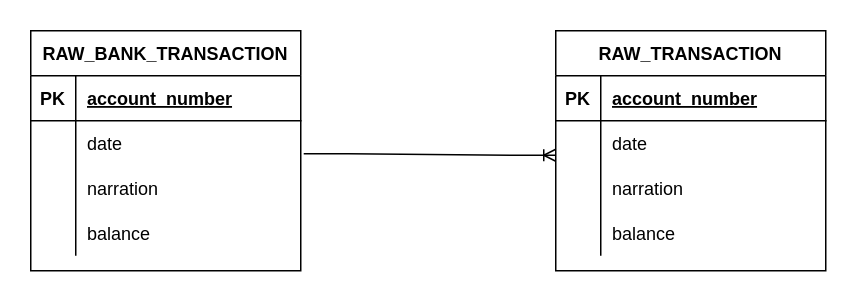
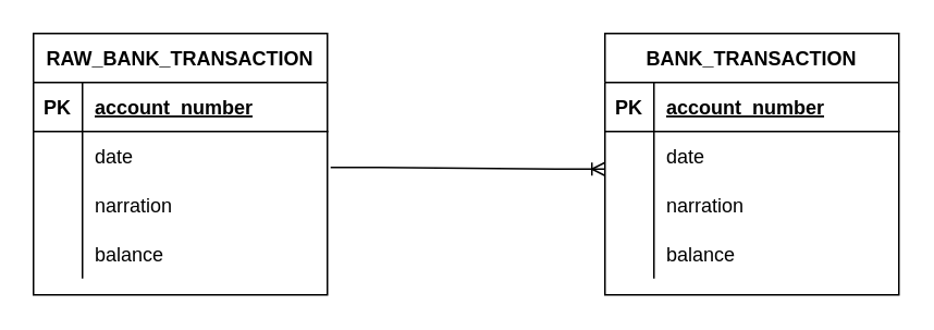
  <mxCell id="0" />
  <mxCell id="1" parent="0" />
  <mxCell id="2" value="RAW_BANK_TRANSACTION" style="shape=table;startSize=30;container=1;collapsible=1;childLayout=tableLayout;fixedRows=1;rowLines=0;fontStyle=1;align=center;resizeLast=1;" vertex="1" parent="1"><mxGeometry x="20" y="20" width="180" height="160" as="geometry" /></mxCell>
  <mxCell id="3" value="" style="shape=tableRow;horizontal=0;startSize=0;swimlaneHead=0;swimlaneBody=0;fillColor=none;collapsible=0;dropTarget=0;points=[[0,0.5],[1,0.5]];portConstraint=eastwest;top=0;left=0;right=0;bottom=1;" vertex="1" parent="2"><mxGeometry y="30" width="180" height="30" as="geometry" /></mxCell>
  <mxCell id="4" value="PK" style="shape=partialRectangle;connectable=0;fillColor=none;top=0;left=0;bottom=0;right=0;fontStyle=1;overflow=hidden;" vertex="1" parent="3"><mxGeometry width="30" height="30" as="geometry"><mxRectangle width="30" height="30" as="alternateBounds" /></mxGeometry></mxCell>
  <mxCell id="5" value="account_number" style="shape=partialRectangle;connectable=0;fillColor=none;top=0;left=0;bottom=0;right=0;align=left;spacingLeft=6;fontStyle=5;overflow=hidden;" vertex="1" parent="3"><mxGeometry x="30" width="150" height="30" as="geometry"><mxRectangle width="150" height="30" as="alternateBounds" /></mxGeometry></mxCell>
  <mxCell id="6" value="" style="shape=tableRow;horizontal=0;startSize=0;swimlaneHead=0;swimlaneBody=0;fillColor=none;collapsible=0;dropTarget=0;points=[[0,0.5],[1,0.5]];portConstraint=eastwest;top=0;left=0;right=0;bottom=0;" vertex="1" parent="2"><mxGeometry y="60" width="180" height="30" as="geometry" /></mxCell>
  <mxCell id="7" value="" style="shape=partialRectangle;connectable=0;fillColor=none;top=0;left=0;bottom=0;right=0;editable=1;overflow=hidden;" vertex="1" parent="6"><mxGeometry width="30" height="30" as="geometry"><mxRectangle width="30" height="30" as="alternateBounds" /></mxGeometry></mxCell>
  <mxCell id="8" value="date" style="shape=partialRectangle;connectable=0;fillColor=none;top=0;left=0;bottom=0;right=0;align=left;spacingLeft=6;overflow=hidden;" vertex="1" parent="6"><mxGeometry x="30" width="150" height="30" as="geometry"><mxRectangle width="150" height="30" as="alternateBounds" /></mxGeometry></mxCell>
  <mxCell id="9" value="" style="shape=tableRow;horizontal=0;startSize=0;swimlaneHead=0;swimlaneBody=0;fillColor=none;collapsible=0;dropTarget=0;points=[[0,0.5],[1,0.5]];portConstraint=eastwest;top=0;left=0;right=0;bottom=0;" vertex="1" parent="2"><mxGeometry y="90" width="180" height="30" as="geometry" /></mxCell>
  <mxCell id="10" value="" style="shape=partialRectangle;connectable=0;fillColor=none;top=0;left=0;bottom=0;right=0;editable=1;overflow=hidden;" vertex="1" parent="9"><mxGeometry width="30" height="30" as="geometry"><mxRectangle width="30" height="30" as="alternateBounds" /></mxGeometry></mxCell>
  <mxCell id="11" value="narration" style="shape=partialRectangle;connectable=0;fillColor=none;top=0;left=0;bottom=0;right=0;align=left;spacingLeft=6;overflow=hidden;" vertex="1" parent="9"><mxGeometry x="30" width="150" height="30" as="geometry"><mxRectangle width="150" height="30" as="alternateBounds" /></mxGeometry></mxCell>
  <mxCell id="12" value="" style="shape=tableRow;horizontal=0;startSize=0;swimlaneHead=0;swimlaneBody=0;fillColor=none;collapsible=0;dropTarget=0;points=[[0,0.5],[1,0.5]];portConstraint=eastwest;top=0;left=0;right=0;bottom=0;" vertex="1" parent="2"><mxGeometry y="120" width="180" height="30" as="geometry" /></mxCell>
  <mxCell id="13" value="" style="shape=partialRectangle;connectable=0;fillColor=none;top=0;left=0;bottom=0;right=0;editable=1;overflow=hidden;" vertex="1" parent="12"><mxGeometry width="30" height="30" as="geometry"><mxRectangle width="30" height="30" as="alternateBounds" /></mxGeometry></mxCell>
  <mxCell id="14" value="balance" style="shape=partialRectangle;connectable=0;fillColor=none;top=0;left=0;bottom=0;right=0;align=left;spacingLeft=6;overflow=hidden;" vertex="1" parent="12"><mxGeometry x="30" width="150" height="30" as="geometry"><mxRectangle width="150" height="30" as="alternateBounds" /></mxGeometry></mxCell>
- <mxCell id="15" value="RAW_TRANSACTION" style="shape=table;startSize=30;container=1;collapsible=1;childLayout=tableLayout;fixedRows=1;rowLines=0;fontStyle=1;align=center;resizeLast=1;" vertex="1" parent="1"><mxGeometry x="370" y="20" width="180" height="160" as="geometry" /></mxCell>
+ <mxCell id="15" value="BANK_TRANSACTION" style="shape=table;startSize=30;container=1;collapsible=1;childLayout=tableLayout;fixedRows=1;rowLines=0;fontStyle=1;align=center;resizeLast=1;" vertex="1" parent="1"><mxGeometry x="370" y="20" width="180" height="160" as="geometry" /></mxCell>
  <mxCell id="16" value="" style="shape=tableRow;horizontal=0;startSize=0;swimlaneHead=0;swimlaneBody=0;fillColor=none;collapsible=0;dropTarget=0;points=[[0,0.5],[1,0.5]];portConstraint=eastwest;top=0;left=0;right=0;bottom=1;" vertex="1" parent="15"><mxGeometry y="30" width="180" height="30" as="geometry" /></mxCell>
  <mxCell id="17" value="PK" style="shape=partialRectangle;connectable=0;fillColor=none;top=0;left=0;bottom=0;right=0;fontStyle=1;overflow=hidden;" vertex="1" parent="16"><mxGeometry width="30" height="30" as="geometry"><mxRectangle width="30" height="30" as="alternateBounds" /></mxGeometry></mxCell>
  <mxCell id="18" value="account_number" style="shape=partialRectangle;connectable=0;fillColor=none;top=0;left=0;bottom=0;right=0;align=left;spacingLeft=6;fontStyle=5;overflow=hidden;" vertex="1" parent="16"><mxGeometry x="30" width="150" height="30" as="geometry"><mxRectangle width="150" height="30" as="alternateBounds" /></mxGeometry></mxCell>
  <mxCell id="19" value="" style="shape=tableRow;horizontal=0;startSize=0;swimlaneHead=0;swimlaneBody=0;fillColor=none;collapsible=0;dropTarget=0;points=[[0,0.5],[1,0.5]];portConstraint=eastwest;top=0;left=0;right=0;bottom=0;" vertex="1" parent="15"><mxGeometry y="60" width="180" height="30" as="geometry" /></mxCell>
  <mxCell id="20" value="" style="shape=partialRectangle;connectable=0;fillColor=none;top=0;left=0;bottom=0;right=0;editable=1;overflow=hidden;" vertex="1" parent="19"><mxGeometry width="30" height="30" as="geometry"><mxRectangle width="30" height="30" as="alternateBounds" /></mxGeometry></mxCell>
  <mxCell id="21" value="date" style="shape=partialRectangle;connectable=0;fillColor=none;top=0;left=0;bottom=0;right=0;align=left;spacingLeft=6;overflow=hidden;" vertex="1" parent="19"><mxGeometry x="30" width="150" height="30" as="geometry"><mxRectangle width="150" height="30" as="alternateBounds" /></mxGeometry></mxCell>
  <mxCell id="22" value="" style="shape=tableRow;horizontal=0;startSize=0;swimlaneHead=0;swimlaneBody=0;fillColor=none;collapsible=0;dropTarget=0;points=[[0,0.5],[1,0.5]];portConstraint=eastwest;top=0;left=0;right=0;bottom=0;" vertex="1" parent="15"><mxGeometry y="90" width="180" height="30" as="geometry" /></mxCell>
  <mxCell id="23" value="" style="shape=partialRectangle;connectable=0;fillColor=none;top=0;left=0;bottom=0;right=0;editable=1;overflow=hidden;" vertex="1" parent="22"><mxGeometry width="30" height="30" as="geometry"><mxRectangle width="30" height="30" as="alternateBounds" /></mxGeometry></mxCell>
  <mxCell id="24" value="narration" style="shape=partialRectangle;connectable=0;fillColor=none;top=0;left=0;bottom=0;right=0;align=left;spacingLeft=6;overflow=hidden;" vertex="1" parent="22"><mxGeometry x="30" width="150" height="30" as="geometry"><mxRectangle width="150" height="30" as="alternateBounds" /></mxGeometry></mxCell>
  <mxCell id="25" value="" style="shape=tableRow;horizontal=0;startSize=0;swimlaneHead=0;swimlaneBody=0;fillColor=none;collapsible=0;dropTarget=0;points=[[0,0.5],[1,0.5]];portConstraint=eastwest;top=0;left=0;right=0;bottom=0;" vertex="1" parent="15"><mxGeometry y="120" width="180" height="30" as="geometry" /></mxCell>
  <mxCell id="26" value="" style="shape=partialRectangle;connectable=0;fillColor=none;top=0;left=0;bottom=0;right=0;editable=1;overflow=hidden;" vertex="1" parent="25"><mxGeometry width="30" height="30" as="geometry"><mxRectangle width="30" height="30" as="alternateBounds" /></mxGeometry></mxCell>
  <mxCell id="27" value="balance" style="shape=partialRectangle;connectable=0;fillColor=none;top=0;left=0;bottom=0;right=0;align=left;spacingLeft=6;overflow=hidden;" vertex="1" parent="25"><mxGeometry x="30" width="150" height="30" as="geometry"><mxRectangle width="150" height="30" as="alternateBounds" /></mxGeometry></mxCell>
  <mxCell id="28" value="" style="edgeStyle=entityRelationEdgeStyle;fontSize=12;html=1;endArrow=ERoneToMany;rounded=0;exitX=1.011;exitY=0.733;exitDx=0;exitDy=0;exitPerimeter=0;" edge="1" parent="1" source="6"><mxGeometry width="100" height="100" relative="1" as="geometry"><mxPoint x="220" y="360" as="sourcePoint" /><mxPoint x="370" y="103" as="targetPoint" /></mxGeometry></mxCell>
